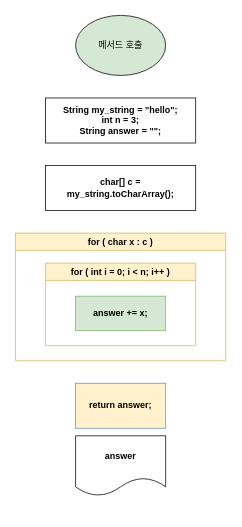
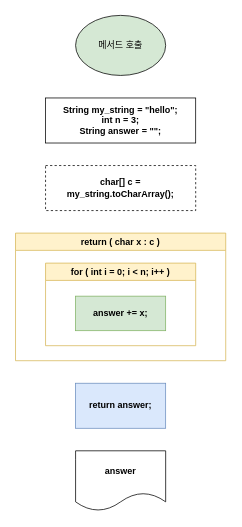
  <mxCell id="0" />
  <mxCell id="1" parent="0" />
  <mxCell id="2" value="메서드 호출" style="ellipse;whiteSpace=wrap;html=1;fillColor=#d5e8d4;" vertex="1" parent="1"><mxGeometry x="100" y="20" width="120" height="80" as="geometry" /></mxCell>
  <mxCell id="3" value="String my_string = &quot;hello&quot;;&lt;br&gt;int n = 3;&lt;br&gt;String answer = &quot;&quot;;" style="rounded=0;whiteSpace=wrap;html=1;fontStyle=1;align=center;" vertex="1" parent="1"><mxGeometry x="60" y="130" width="200" height="60" as="geometry" /></mxCell>
- <mxCell id="4" value="char[] c = my_string.toCharArray();" style="rounded=0;whiteSpace=wrap;html=1;fontStyle=1" vertex="1" parent="1"><mxGeometry x="60" y="220" width="200" height="60" as="geometry" /></mxCell>
- <mxCell id="5" value="for ( char x : c )" style="swimlane;whiteSpace=wrap;html=1;fillColor=#fff2cc;strokeColor=#d6b656;" vertex="1" parent="1"><mxGeometry x="20" y="310" width="280" height="170" as="geometry" /></mxCell>
+ <mxCell id="4" value="char[] c = my_string.toCharArray();" style="rounded=0;whiteSpace=wrap;html=1;fontStyle=1;dashed=1;" vertex="1" parent="1"><mxGeometry x="60" y="220" width="200" height="60" as="geometry" /></mxCell>
+ <mxCell id="5" value="return ( char x : c )" style="swimlane;whiteSpace=wrap;html=1;fillColor=#fff2cc;strokeColor=#d6b656;" vertex="1" parent="1"><mxGeometry x="20" y="310" width="280" height="170" as="geometry" /></mxCell>
  <mxCell id="6" value="for ( int i = 0; i &amp;lt; n; i++ )" style="swimlane;whiteSpace=wrap;html=1;fillColor=#fff2cc;strokeColor=#d6b656;" vertex="1" parent="5"><mxGeometry x="40" y="40" width="200" height="110" as="geometry" /></mxCell>
  <mxCell id="7" value="answer += x;" style="rounded=0;whiteSpace=wrap;html=1;fillColor=#d5e8d4;strokeColor=#82b366;fontStyle=1" vertex="1" parent="6"><mxGeometry x="40" y="44" width="120" height="46" as="geometry" /></mxCell>
- <mxCell id="8" value="return answer;" style="rounded=0;whiteSpace=wrap;html=1;fillColor=#fff2cc;strokeColor=#6c8ebf;fontStyle=1;" vertex="1" parent="1"><mxGeometry x="100" y="510" width="120" height="60" as="geometry" /></mxCell>
- <mxCell id="9" value="answer" style="shape=document;whiteSpace=wrap;html=1;boundedLbl=1;fontStyle=1" vertex="1" parent="1"><mxGeometry x="100" y="580" width="120" height="80" as="geometry" /></mxCell>
+ <mxCell id="8" value="return answer;" style="rounded=0;whiteSpace=wrap;html=1;fillColor=#dae8fc;strokeColor=#6c8ebf;fontStyle=1" vertex="1" parent="1"><mxGeometry x="100" y="510" width="120" height="60" as="geometry" /></mxCell>
+ <mxCell id="9" value="answer" style="shape=document;whiteSpace=wrap;html=1;boundedLbl=1;fontStyle=1" vertex="1" parent="1"><mxGeometry x="100" y="600" width="120" height="80" as="geometry" /></mxCell>
